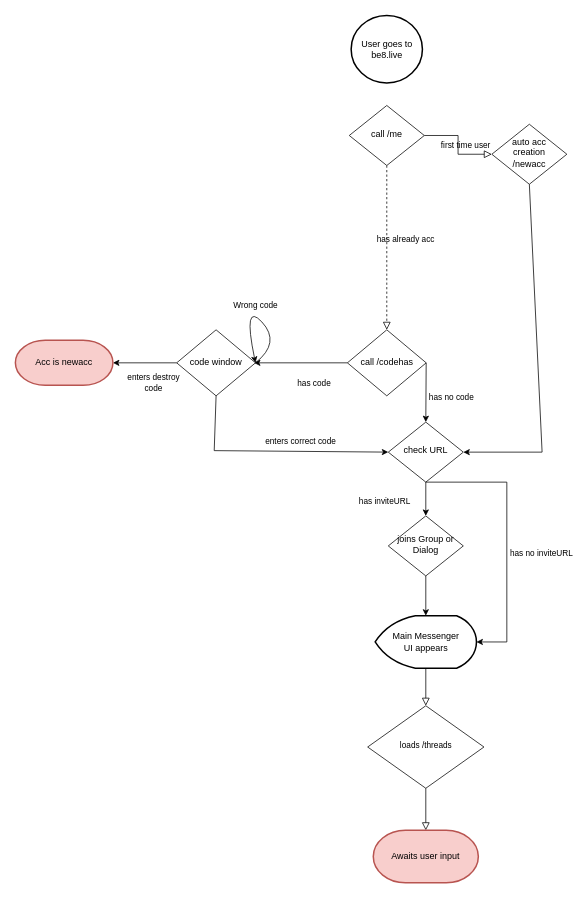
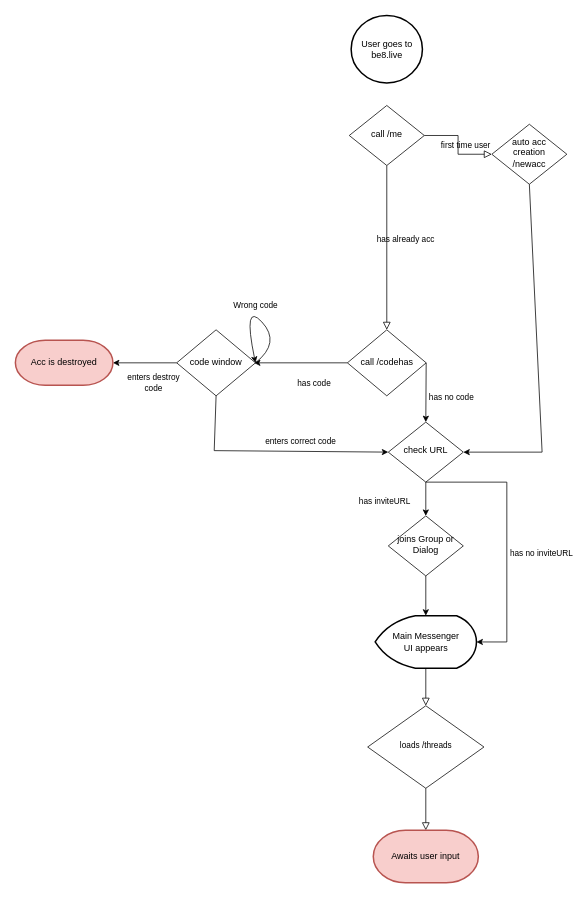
  <mxCell id="0" />
  <mxCell id="1" parent="0" />
- <mxCell id="2" value="has already acc" style="rounded=0;html=1;jettySize=auto;orthogonalLoop=1;fontSize=11;endArrow=block;endFill=0;endSize=8;strokeWidth=1;shadow=0;labelBackgroundColor=none;edgeStyle=orthogonalEdgeStyle;entryX=0.5;entryY=0;entryDx=0;entryDy=0;dashed=1;" parent="1" source="4" target="12" edge="1"><mxGeometry x="-0.302" y="34" relative="1" as="geometry"><mxPoint x="-9" y="23" as="offset" /><mxPoint x="466" y="333" as="targetPoint" /><mxPoint x="498" y="391" as="sourcePoint" /></mxGeometry></mxCell>
+ <mxCell id="2" value="has already acc" style="rounded=0;html=1;jettySize=auto;orthogonalLoop=1;fontSize=11;endArrow=block;endFill=0;endSize=8;strokeWidth=1;shadow=0;labelBackgroundColor=none;edgeStyle=orthogonalEdgeStyle;entryX=0.5;entryY=0;entryDx=0;entryDy=0;" parent="1" source="4" target="12" edge="1"><mxGeometry x="-0.302" y="34" relative="1" as="geometry"><mxPoint x="-9" y="23" as="offset" /><mxPoint x="466" y="333" as="targetPoint" /><mxPoint x="498" y="391" as="sourcePoint" /></mxGeometry></mxCell>
  <mxCell id="3" value="first time user" style="edgeStyle=orthogonalEdgeStyle;rounded=0;html=1;jettySize=auto;orthogonalLoop=1;fontSize=11;endArrow=block;endFill=0;endSize=8;strokeWidth=1;shadow=0;labelBackgroundColor=none;entryX=0;entryY=0.5;entryDx=0;entryDy=0;" parent="1" source="4" target="5" edge="1"><mxGeometry y="10" relative="1" as="geometry"><mxPoint as="offset" /><mxPoint x="665" y="200" as="targetPoint" /></mxGeometry></mxCell>
  <mxCell id="4" value="call /me" style="rhombus;whiteSpace=wrap;html=1;shadow=0;fontFamily=Helvetica;fontSize=12;align=center;strokeWidth=1;spacing=6;spacingTop=-4;" parent="1" vertex="1"><mxGeometry x="465" y="140" width="100" height="80" as="geometry" /></mxCell>
  <mxCell id="5" value="auto acc creation&lt;br&gt;/newacc" style="rhombus;whiteSpace=wrap;html=1;shadow=0;fontFamily=Helvetica;fontSize=12;align=center;strokeWidth=1;spacing=6;spacingTop=-4;" parent="1" vertex="1"><mxGeometry x="655" y="165" width="100" height="80" as="geometry" /></mxCell>
  <mxCell id="6" value="User goes to be8.live" style="strokeWidth=2;html=1;shape=mxgraph.flowchart.start_1;whiteSpace=wrap;" parent="1" vertex="1"><mxGeometry x="467.5" y="20" width="95" height="90" as="geometry" /></mxCell>
  <mxCell id="7" value="" style="rounded=0;html=1;jettySize=auto;orthogonalLoop=1;fontSize=11;endArrow=block;endFill=0;endSize=8;strokeWidth=1;shadow=0;labelBackgroundColor=none;edgeStyle=orthogonalEdgeStyle;entryX=0.5;entryY=0;entryDx=0;entryDy=0;exitX=0.5;exitY=1;exitDx=0;exitDy=0;exitPerimeter=0;" parent="1" source="11" target="8" edge="1"><mxGeometry y="20" relative="1" as="geometry"><mxPoint as="offset" /><mxPoint x="486.5" y="887" as="sourcePoint" /><mxPoint x="541.5" y="972" as="targetPoint" /></mxGeometry></mxCell>
  <mxCell id="8" value="&lt;span style=&quot;font-size: 11px;&quot;&gt;loads /threads&lt;br&gt;&lt;/span&gt;" style="rhombus;whiteSpace=wrap;html=1;shadow=0;fontFamily=Helvetica;fontSize=12;align=center;strokeWidth=1;spacing=6;spacingTop=-4;" parent="1" vertex="1"><mxGeometry x="489.5" y="940" width="155" height="110" as="geometry" /></mxCell>
  <mxCell id="9" value="" style="rounded=0;html=1;jettySize=auto;orthogonalLoop=1;fontSize=11;endArrow=block;endFill=0;endSize=8;strokeWidth=1;shadow=0;labelBackgroundColor=none;edgeStyle=orthogonalEdgeStyle;exitX=0.5;exitY=1;exitDx=0;exitDy=0;entryX=0.5;entryY=0;entryDx=0;entryDy=0;entryPerimeter=0;" parent="1" source="8" target="10" edge="1"><mxGeometry y="20" relative="1" as="geometry"><mxPoint as="offset" /><mxPoint x="551.5" y="931" as="sourcePoint" /><mxPoint x="541.5" y="1131" as="targetPoint" /></mxGeometry></mxCell>
  <mxCell id="10" value="Awaits user input" style="strokeWidth=2;html=1;shape=mxgraph.flowchart.terminator;whiteSpace=wrap;fillColor=#f8cecc;strokeColor=#b85450;" parent="1" vertex="1"><mxGeometry x="497" y="1106" width="140" height="70" as="geometry" /></mxCell>
  <mxCell id="11" value="&lt;span style=&quot;&quot;&gt;Main Messenger&lt;/span&gt;&lt;br style=&quot;&quot;&gt;&lt;span style=&quot;&quot;&gt;UI appears&lt;/span&gt;" style="strokeWidth=2;html=1;shape=mxgraph.flowchart.display;whiteSpace=wrap;" parent="1" vertex="1"><mxGeometry x="499.5" y="820" width="135" height="70" as="geometry" /></mxCell>
  <mxCell id="12" value="call /codehas" style="rhombus;whiteSpace=wrap;html=1;" parent="1" vertex="1"><mxGeometry x="462.5" y="439" width="105" height="88" as="geometry" /></mxCell>
  <mxCell id="13" value="has no code" style="endArrow=classic;html=1;rounded=0;exitX=1;exitY=0.5;exitDx=0;exitDy=0;entryX=0.5;entryY=0;entryDx=0;entryDy=0;" parent="1" source="12" target="21" edge="1"><mxGeometry x="0.159" y="34" width="50" height="50" relative="1" as="geometry"><mxPoint x="744" y="561" as="sourcePoint" /><mxPoint x="794" y="511" as="targetPoint" /><Array as="points" /><mxPoint as="offset" /></mxGeometry></mxCell>
  <mxCell id="14" value="has code" style="endArrow=classic;html=1;rounded=0;exitX=0;exitY=0.5;exitDx=0;exitDy=0;" parent="1" source="12" edge="1"><mxGeometry x="-0.282" y="27" width="50" height="50" relative="1" as="geometry"><mxPoint x="560.5" y="493" as="sourcePoint" /><mxPoint x="338" y="483" as="targetPoint" /><Array as="points" /><mxPoint as="offset" /></mxGeometry></mxCell>
  <mxCell id="15" value="code window" style="rhombus;whiteSpace=wrap;html=1;" parent="1" vertex="1"><mxGeometry x="235" y="439" width="105" height="88" as="geometry" /></mxCell>
  <mxCell id="16" value="enters correct code" style="endArrow=classic;html=1;rounded=0;exitX=0.5;exitY=1;exitDx=0;exitDy=0;entryX=0;entryY=0.5;entryDx=0;entryDy=0;" parent="1" source="15" target="21" edge="1"><mxGeometry x="0.232" y="13" width="50" height="50" relative="1" as="geometry"><mxPoint x="455.5" y="493" as="sourcePoint" /><mxPoint x="348" y="493" as="targetPoint" /><Array as="points"><mxPoint x="285" y="600" /></Array><mxPoint as="offset" /></mxGeometry></mxCell>
  <mxCell id="17" value="enters destroy&lt;br&gt;code" style="endArrow=classic;html=1;rounded=0;exitX=0;exitY=0.5;exitDx=0;exitDy=0;entryX=1;entryY=0.5;entryDx=0;entryDy=0;entryPerimeter=0;" parent="1" source="15" target="18" edge="1"><mxGeometry x="-0.282" y="27" width="50" height="50" relative="1" as="geometry"><mxPoint x="455.5" y="493" as="sourcePoint" /><mxPoint x="142" y="483" as="targetPoint" /><Array as="points" /><mxPoint as="offset" /></mxGeometry></mxCell>
- <mxCell id="18" value="Acc is newacc" style="strokeWidth=2;html=1;shape=mxgraph.flowchart.terminator;whiteSpace=wrap;fillColor=#f8cecc;strokeColor=#b85450;" parent="1" vertex="1"><mxGeometry x="20" y="453" width="130" height="60" as="geometry" /></mxCell>
+ <mxCell id="18" value="Acc is destroyed" style="strokeWidth=2;html=1;shape=mxgraph.flowchart.terminator;whiteSpace=wrap;fillColor=#f8cecc;strokeColor=#b85450;" parent="1" vertex="1"><mxGeometry x="20" y="453" width="130" height="60" as="geometry" /></mxCell>
  <mxCell id="19" value="" style="curved=1;endArrow=classic;html=1;rounded=0;exitX=1;exitY=0.5;exitDx=0;exitDy=0;entryX=1;entryY=0.5;entryDx=0;entryDy=0;" parent="1" source="15" target="15" edge="1"><mxGeometry width="50" height="50" relative="1" as="geometry"><mxPoint x="715" y="580" as="sourcePoint" /><mxPoint x="765" y="530" as="targetPoint" /><Array as="points"><mxPoint x="374" y="456" /><mxPoint x="323" y="401" /></Array></mxGeometry></mxCell>
  <mxCell id="20" value="Wrong code" style="edgeLabel;html=1;align=center;verticalAlign=middle;resizable=0;points=[];" parent="19" vertex="1" connectable="0"><mxGeometry x="-0.297" y="-2" relative="1" as="geometry"><mxPoint x="-17" y="-28" as="offset" /></mxGeometry></mxCell>
  <mxCell id="21" value="check URL" style="rhombus;whiteSpace=wrap;html=1;shadow=0;fontFamily=Helvetica;fontSize=12;align=center;strokeWidth=1;spacing=6;spacingTop=-4;" vertex="1" parent="1"><mxGeometry x="517" y="562" width="100" height="80" as="geometry" /></mxCell>
  <mxCell id="22" value="" style="endArrow=classic;html=1;rounded=0;exitX=0.5;exitY=1;exitDx=0;exitDy=0;entryX=1;entryY=0.5;entryDx=0;entryDy=0;" edge="1" parent="1" source="5" target="21"><mxGeometry width="50" height="50" relative="1" as="geometry"><mxPoint x="591" y="353" as="sourcePoint" /><mxPoint x="880" y="395" as="targetPoint" /><Array as="points"><mxPoint x="722" y="602" /></Array></mxGeometry></mxCell>
  <mxCell id="23" value="has inviteURL" style="endArrow=classic;html=1;rounded=0;exitX=0.5;exitY=1;exitDx=0;exitDy=0;entryX=0.5;entryY=0;entryDx=0;entryDy=0;" edge="1" parent="1" source="21" target="24"><mxGeometry x="0.156" y="-55" width="50" height="50" relative="1" as="geometry"><mxPoint x="538" y="647" as="sourcePoint" /><mxPoint x="573" y="683" as="targetPoint" /><mxPoint as="offset" /></mxGeometry></mxCell>
  <mxCell id="24" value="joins Group or&lt;br&gt;Dialog" style="rhombus;whiteSpace=wrap;html=1;shadow=0;fontFamily=Helvetica;fontSize=12;align=center;strokeWidth=1;spacing=6;spacingTop=-4;" vertex="1" parent="1"><mxGeometry x="517" y="687" width="100" height="80" as="geometry" /></mxCell>
  <mxCell id="25" value="" style="endArrow=classic;html=1;rounded=0;entryX=1;entryY=0.5;entryDx=0;entryDy=0;entryPerimeter=0;" edge="1" parent="1" target="11"><mxGeometry width="50" height="50" relative="1" as="geometry"><mxPoint x="567" y="642" as="sourcePoint" /><mxPoint x="627" y="612" as="targetPoint" /><Array as="points"><mxPoint x="675" y="642" /><mxPoint x="675" y="855" /></Array></mxGeometry></mxCell>
  <mxCell id="26" value="has no inviteURL" style="edgeLabel;html=1;align=center;verticalAlign=middle;resizable=0;points=[];" vertex="1" connectable="0" parent="25"><mxGeometry x="-0.016" y="1" relative="1" as="geometry"><mxPoint x="44" y="24" as="offset" /></mxGeometry></mxCell>
  <mxCell id="27" value="&lt;br&gt;" style="endArrow=classic;html=1;rounded=0;exitX=0.5;exitY=1;exitDx=0;exitDy=0;entryX=0.5;entryY=0;entryDx=0;entryDy=0;entryPerimeter=0;" edge="1" parent="1" source="24" target="11"><mxGeometry x="-0.245" y="-39" width="50" height="50" relative="1" as="geometry"><mxPoint x="577" y="652" as="sourcePoint" /><mxPoint x="577" y="697" as="targetPoint" /><mxPoint as="offset" /></mxGeometry></mxCell>
